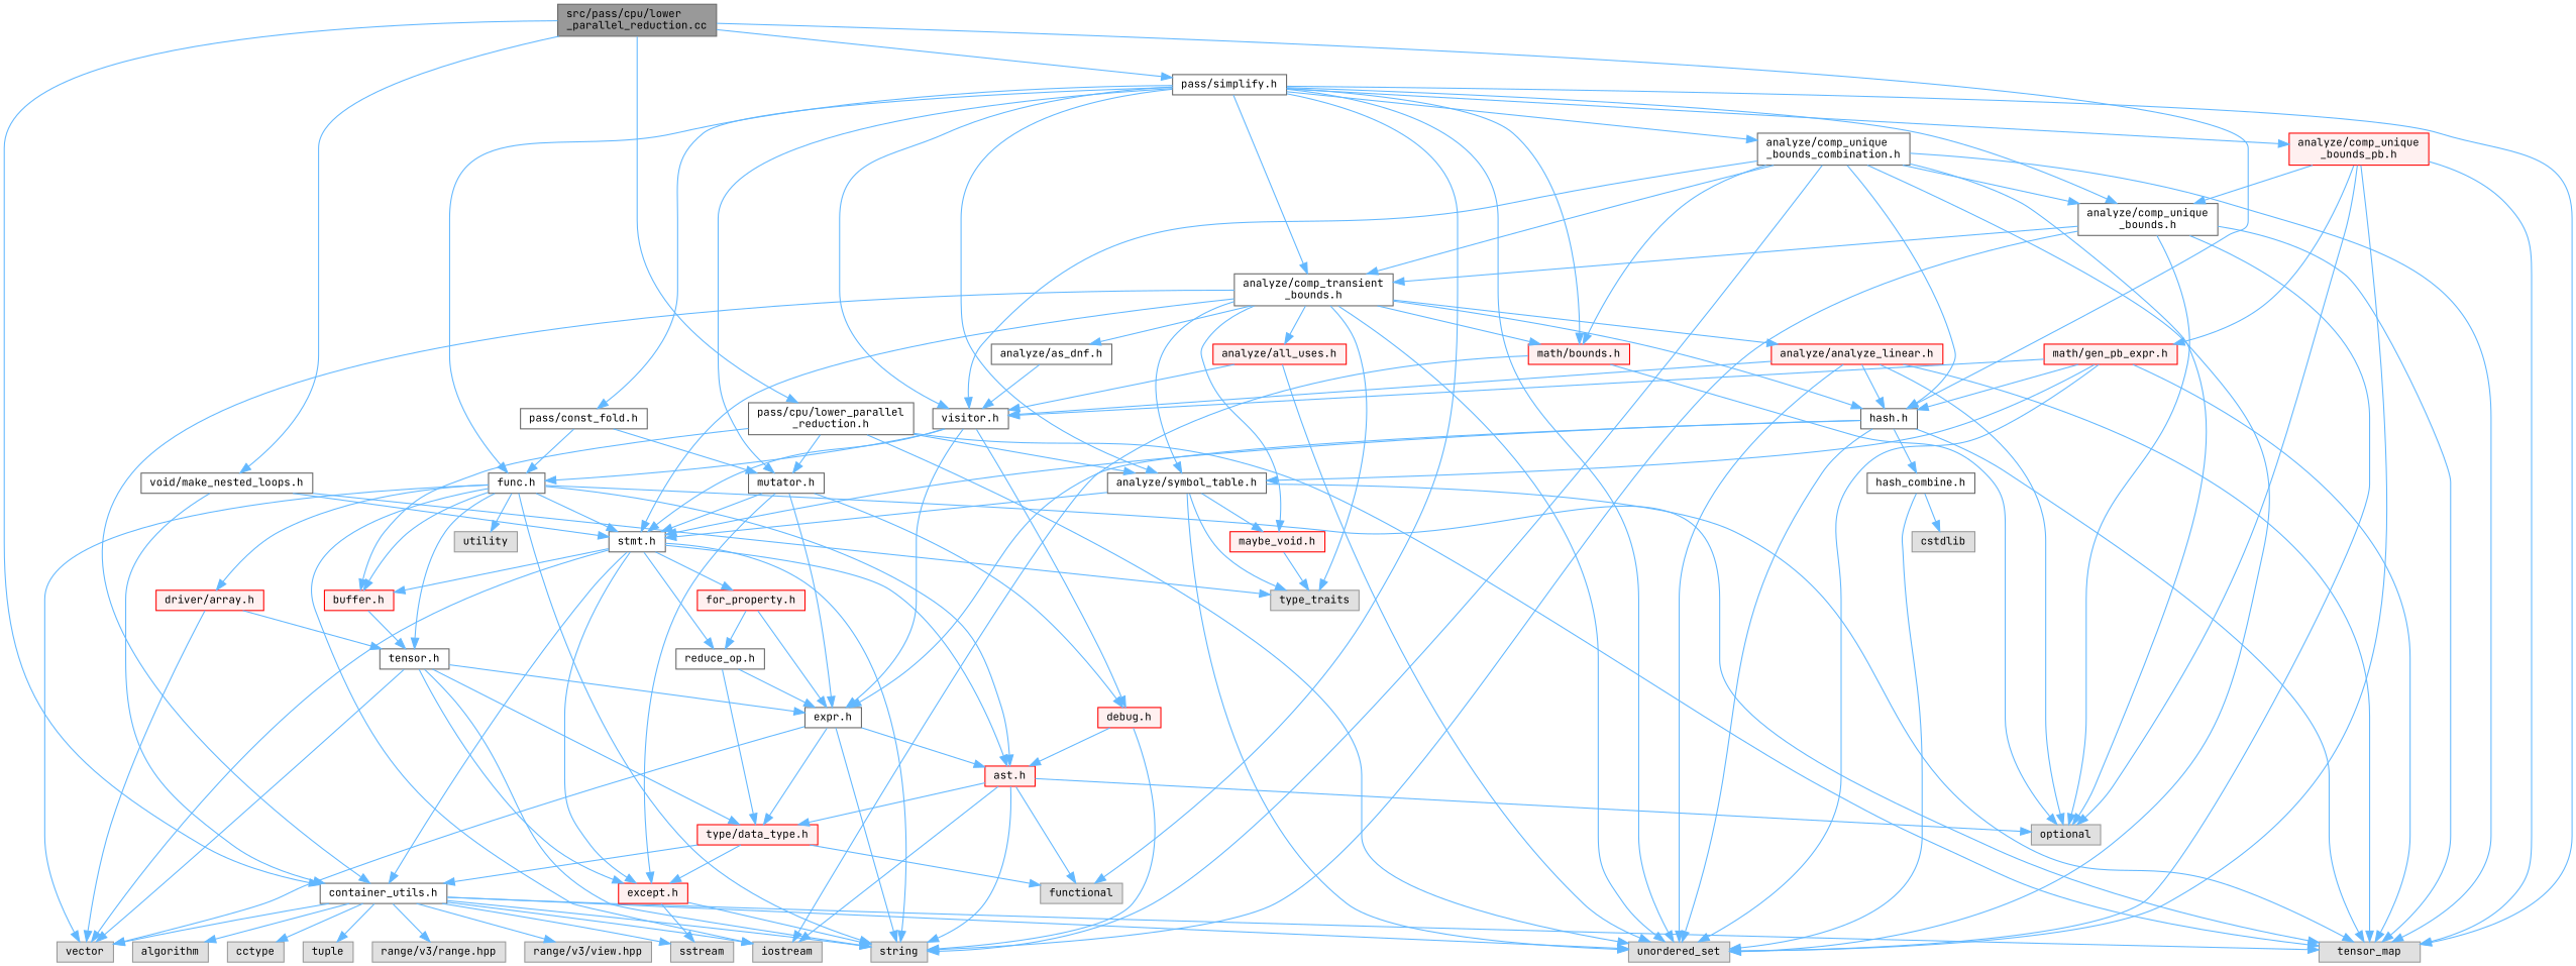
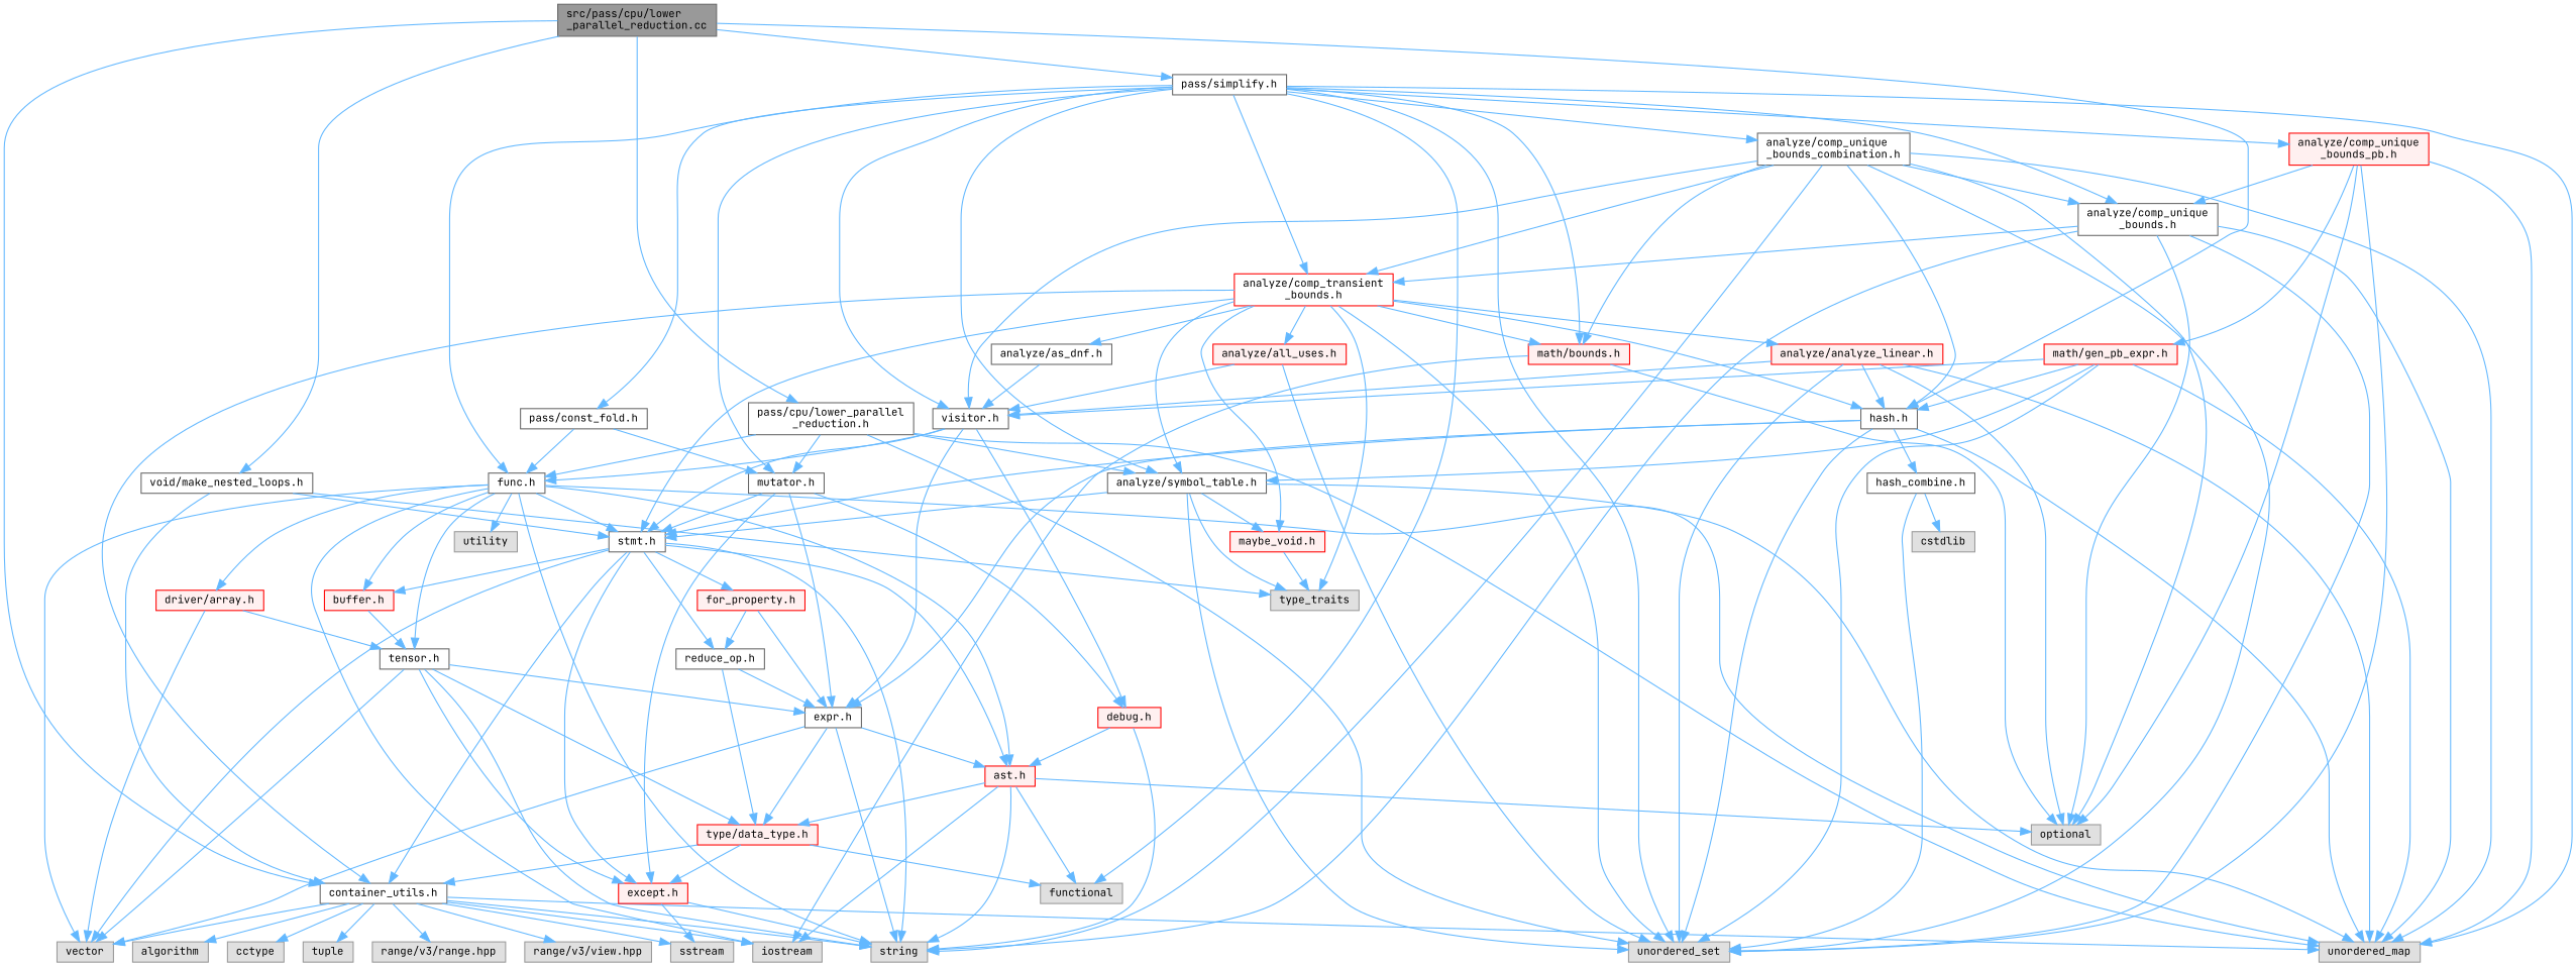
  digraph {
    fontname="JetBrains Mono"
    node [color=grey40 fillcolor=white fontname="JetBrains Mono" fontsize=10 shape=box style=filled]
    edge [color=steelblue1 fontname="JetBrains Mono" fontsize=10 labelfontname=Helvetica labelfontsize=10 style=solid]
    n1 [color=gray40 fillcolor=grey60 fontcolor=black height=0.2 label="src/pass/cpu/lower\l_parallel_reduction.cc" width=0.4]
    n2 [height=0.2 label="container_utils.h" width=0.4]
    n3 [height=0.2 label="hash.h" width=0.4]
    n4 [height=0.2 label="pass/cpu/lower_parallel\l_reduction.h" width=0.4]
    n5 [height=0.2 label="void/make_nested_loops.h" width=0.4]
    n6 [height=0.2 label="pass/simplify.h" width=0.4]
    n7 [color=grey60 fillcolor="#E0E0E0" height=0.2 label=algorithm width=0.4]
    n8 [color=grey60 fillcolor="#E0E0E0" height=0.2 label=cctype width=0.4]
    n9 [color=grey60 fillcolor="#E0E0E0" height=0.2 label=iostream width=0.4]
    n10 [color=grey60 fillcolor="#E0E0E0" height=0.2 label=sstream width=0.4]
    n11 [color=grey60 fillcolor="#E0E0E0" height=0.2 label=string width=0.4]
    n12 [color=grey60 fillcolor="#E0E0E0" height=0.2 label=tuple width=0.4]
-   n13 [color=grey60 fillcolor="#E0E0E0" height=0.2 label=tensor_map width=0.4]
+   n13 [color=grey60 fillcolor="#E0E0E0" height=0.2 label=unordered_map width=0.4]
    n14 [color=grey60 fillcolor="#E0E0E0" height=0.2 label=unordered_set width=0.4]
    n15 [color=grey60 fillcolor="#E0E0E0" height=0.2 label=vector width=0.4]
    n16 [color=grey60 fillcolor="#E0E0E0" height=0.2 label="range/v3/range.hpp" width=0.4]
    n17 [color=grey60 fillcolor="#E0E0E0" height=0.2 label="range/v3/view.hpp" width=0.4]
    n18 [height=0.2 label="expr.h" width=0.4]
    n19 [height=0.2 label="hash_combine.h" width=0.4]
    n20 [height=0.2 label="stmt.h" width=0.4]
    n21 [height=0.2 label="analyze/symbol_table.h" width=0.4]
    n22 [height=0.2 label="func.h" width=0.4]
    n23 [height=0.2 label="mutator.h" width=0.4]
    n24 [color=grey60 fillcolor="#E0E0E0" height=0.2 label=type_traits width=0.4]
    n25 [color=grey60 fillcolor="#E0E0E0" height=0.2 label=functional width=0.4]
-   n26 [height=0.2 label="analyze/comp_transient\l_bounds.h" width=0.4]
+   n26 [color=red height=0.2 label="analyze/comp_transient\l_bounds.h" width=0.4]
    n27 [height=0.2 label="visitor.h" width=0.4]
    n28 [color=red fillcolor="#FFF0F0" height=0.2 label="math/bounds.h" width=0.4]
    n29 [height=0.2 label="analyze/comp_unique\l_bounds.h" width=0.4]
    n30 [height=0.2 label="analyze/comp_unique\l_bounds_combination.h" width=0.4]
    n31 [color=red fillcolor="#FFF0F0" height=0.2 label="analyze/comp_unique\l_bounds_pb.h" width=0.4]
    n32 [height=0.2 label="pass/const_fold.h" width=0.4]
    n33 [color=red fillcolor="#FFF0F0" height=0.2 label="ast.h" width=0.4]
    n34 [color=red fillcolor="#FFF0F0" height=0.2 label="type/data_type.h" width=0.4]
    n35 [color=grey60 fillcolor="#E0E0E0" height=0.2 label=cstdlib width=0.4]
    n36 [color=red fillcolor="#FFF0F0" height=0.2 label="except.h" width=0.4]
    n37 [color=red fillcolor="#FFF0F0" height=0.2 label="buffer.h" width=0.4]
    n38 [color=red fillcolor="#FFF0F0" height=0.2 label="for_property.h" width=0.4]
    n39 [height=0.2 label="reduce_op.h" width=0.4]
    n40 [color=grey60 fillcolor="#E0E0E0" height=0.2 label=optional width=0.4]
    n41 [height=0.2 label="tensor.h" width=0.4]
    n42 [color=red fillcolor="#FFF0F0" height=0.2 label="maybe_void.h" width=0.4]
    n43 [color=grey60 fillcolor="#E0E0E0" height=0.2 label=utility width=0.4]
    n44 [color=red fillcolor="#FFF0F0" height=0.2 label="driver/array.h" width=0.4]
    n45 [color=red fillcolor="#FFF0F0" height=0.2 label="debug.h" width=0.4]
    n46 [color=red fillcolor="#FFF0F0" height=0.2 label="analyze/all_uses.h" width=0.4]
    n47 [color=red fillcolor="#FFF0F0" height=0.2 label="analyze/analyze_linear.h" width=0.4]
    n48 [height=0.2 label="analyze/as_dnf.h" width=0.4]
    n49 [color=red fillcolor="#FFF0F0" height=0.2 label="math/gen_pb_expr.h" width=0.4]
    n1 -> n2
    n1 -> n3
    n1 -> n4
    n1 -> n5
    n1 -> n6
    n2 -> n7
    n2 -> n8
    n2 -> n9
    n2 -> n10
    n2 -> n11
    n2 -> n12
    n2 -> n13
-   n2 -> n14
    n2 -> n15
    n2 -> n16
    n2 -> n17
    n3 -> n13
    n3 -> n14
    n3 -> n18
    n3 -> n19
    n3 -> n20
    n4 -> n13
    n4 -> n14
    n4 -> n21
-   n4 -> n37
+   n4 -> n22
    n4 -> n23
    n5 -> n2
    n5 -> n20
    n5 -> n24
    n6 -> n13
    n6 -> n14
    n6 -> n21
    n6 -> n22
    n6 -> n23
    n6 -> n25
    n6 -> n26
    n6 -> n27
    n6 -> n28
    n6 -> n29
    n6 -> n30
    n6 -> n31
    n6 -> n32
    n18 -> n11
    n18 -> n15
    n18 -> n33
    n18 -> n34
    n19 -> n14
    n19 -> n35
    n20 -> n2
    n20 -> n11
    n20 -> n15
    n20 -> n33
    n20 -> n36
    n20 -> n37
    n20 -> n38
    n20 -> n39
    n21 -> n13
    n21 -> n14
    n21 -> n20
    n21 -> n24
    n21 -> n42
    n22 -> n9
    n22 -> n11
    n22 -> n13
    n22 -> n15
    n22 -> n20
    n22 -> n33
    n22 -> n37
    n22 -> n41
    n22 -> n43
    n22 -> n44
    n23 -> n18
    n23 -> n20
    n23 -> n36
    n23 -> n45
    n26 -> n2
    n26 -> n3
    n26 -> n14
    n26 -> n20
    n26 -> n21
    n26 -> n24
    n26 -> n28
    n26 -> n42
    n26 -> n46
    n26 -> n47
    n26 -> n48
    n27 -> n18
    n27 -> n20
    n27 -> n22
    n27 -> n45
    n28 -> n9
    n28 -> n40
    n29 -> n11
    n29 -> n13
    n29 -> n14
    n29 -> n26
    n29 -> n40
    n30 -> n3
    n30 -> n11
    n30 -> n13
    n30 -> n14
    n30 -> n26
    n30 -> n27
    n30 -> n28
    n30 -> n29
    n30 -> n40
    n31 -> n13
    n31 -> n14
    n31 -> n29
    n31 -> n40
    n31 -> n49
    n32 -> n22
    n32 -> n23
    n33 -> n9
    n33 -> n11
    n33 -> n25
    n33 -> n34
    n33 -> n40
    n34 -> n2
    n34 -> n25
    n34 -> n36
    n36 -> n10
    n36 -> n11
    n37 -> n41
    n38 -> n18
    n38 -> n39
    n39 -> n18
    n39 -> n34
    n41 -> n11
    n41 -> n15
    n41 -> n18
    n41 -> n34
    n41 -> n36
    n42 -> n24
    n44 -> n15
    n44 -> n41
    n45 -> n11
    n45 -> n33
    n46 -> n14
    n46 -> n27
    n47 -> n3
    n47 -> n13
    n47 -> n14
    n47 -> n27
    n47 -> n40
    n48 -> n27
    n49 -> n3
    n49 -> n13
    n49 -> n14
    n49 -> n21
    n49 -> n27
  }
